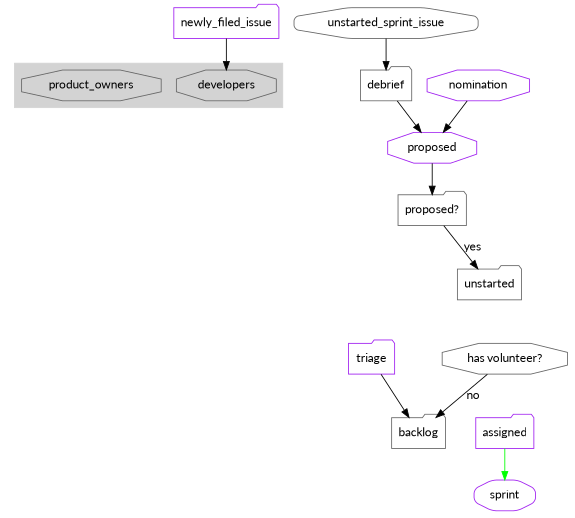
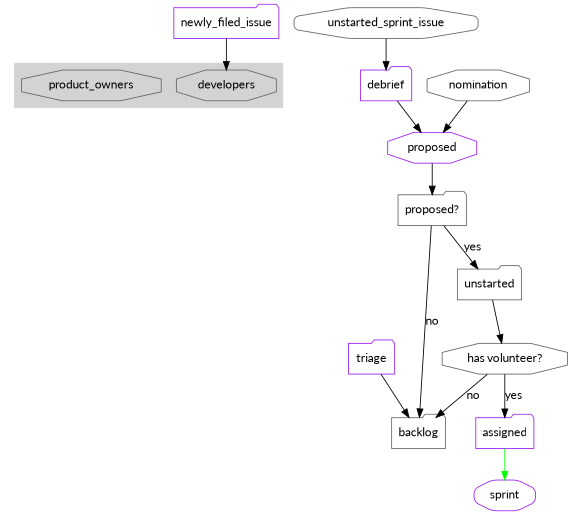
  digraph {
    fontname=Lato
    node [color=gray40 fontname=Lato shape=octagon]
    edge [fontname=Lato]
    developers
    product_owners
    newly_filed_issue [color=purple shape=folder style=rounded]
    triage [color=purple shape=folder]
    backlog [shape=folder]
    unstarted_sprint_issue [style=rounded]
-   debrief [shape=folder]
+   debrief [color=purple shape=folder]
    proposed [color=purple]
    n9 [label="proposed?" shape=folder]
-   nomination [color=purple]
+   nomination
    n11 [label=unstarted shape=folder]
    "has volunteer?"
    assigned [color=purple shape=folder]
    sprint [color=purple style=rounded]
    subgraph cluster_1 {
      color=lightgrey
      style=filled
      developers
      product_owners
    }
    newly_filed_issue -> developers
    triage -> backlog
    unstarted_sprint_issue -> debrief
    debrief -> proposed
    proposed -> n9
+   n9 -> backlog [label=no]
    n9 -> n11 [label=yes]
    nomination -> proposed
+   n11 -> "has volunteer?"
    "has volunteer?" -> backlog [label=no]
+   "has volunteer?" -> assigned [label=yes]
    assigned -> sprint [color=green]
  }
